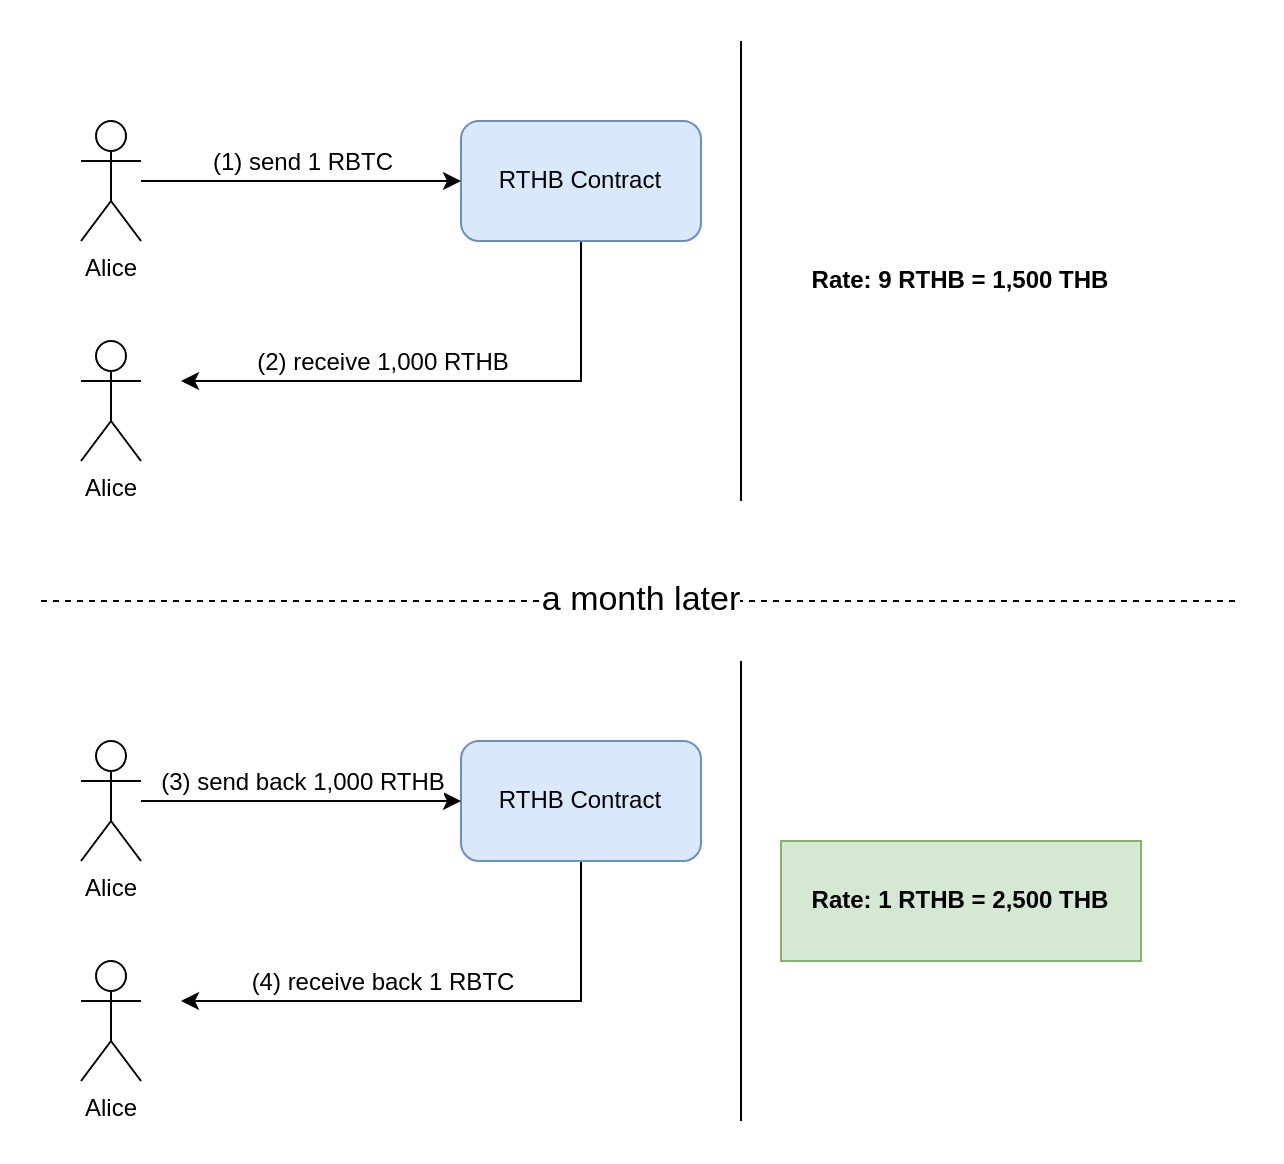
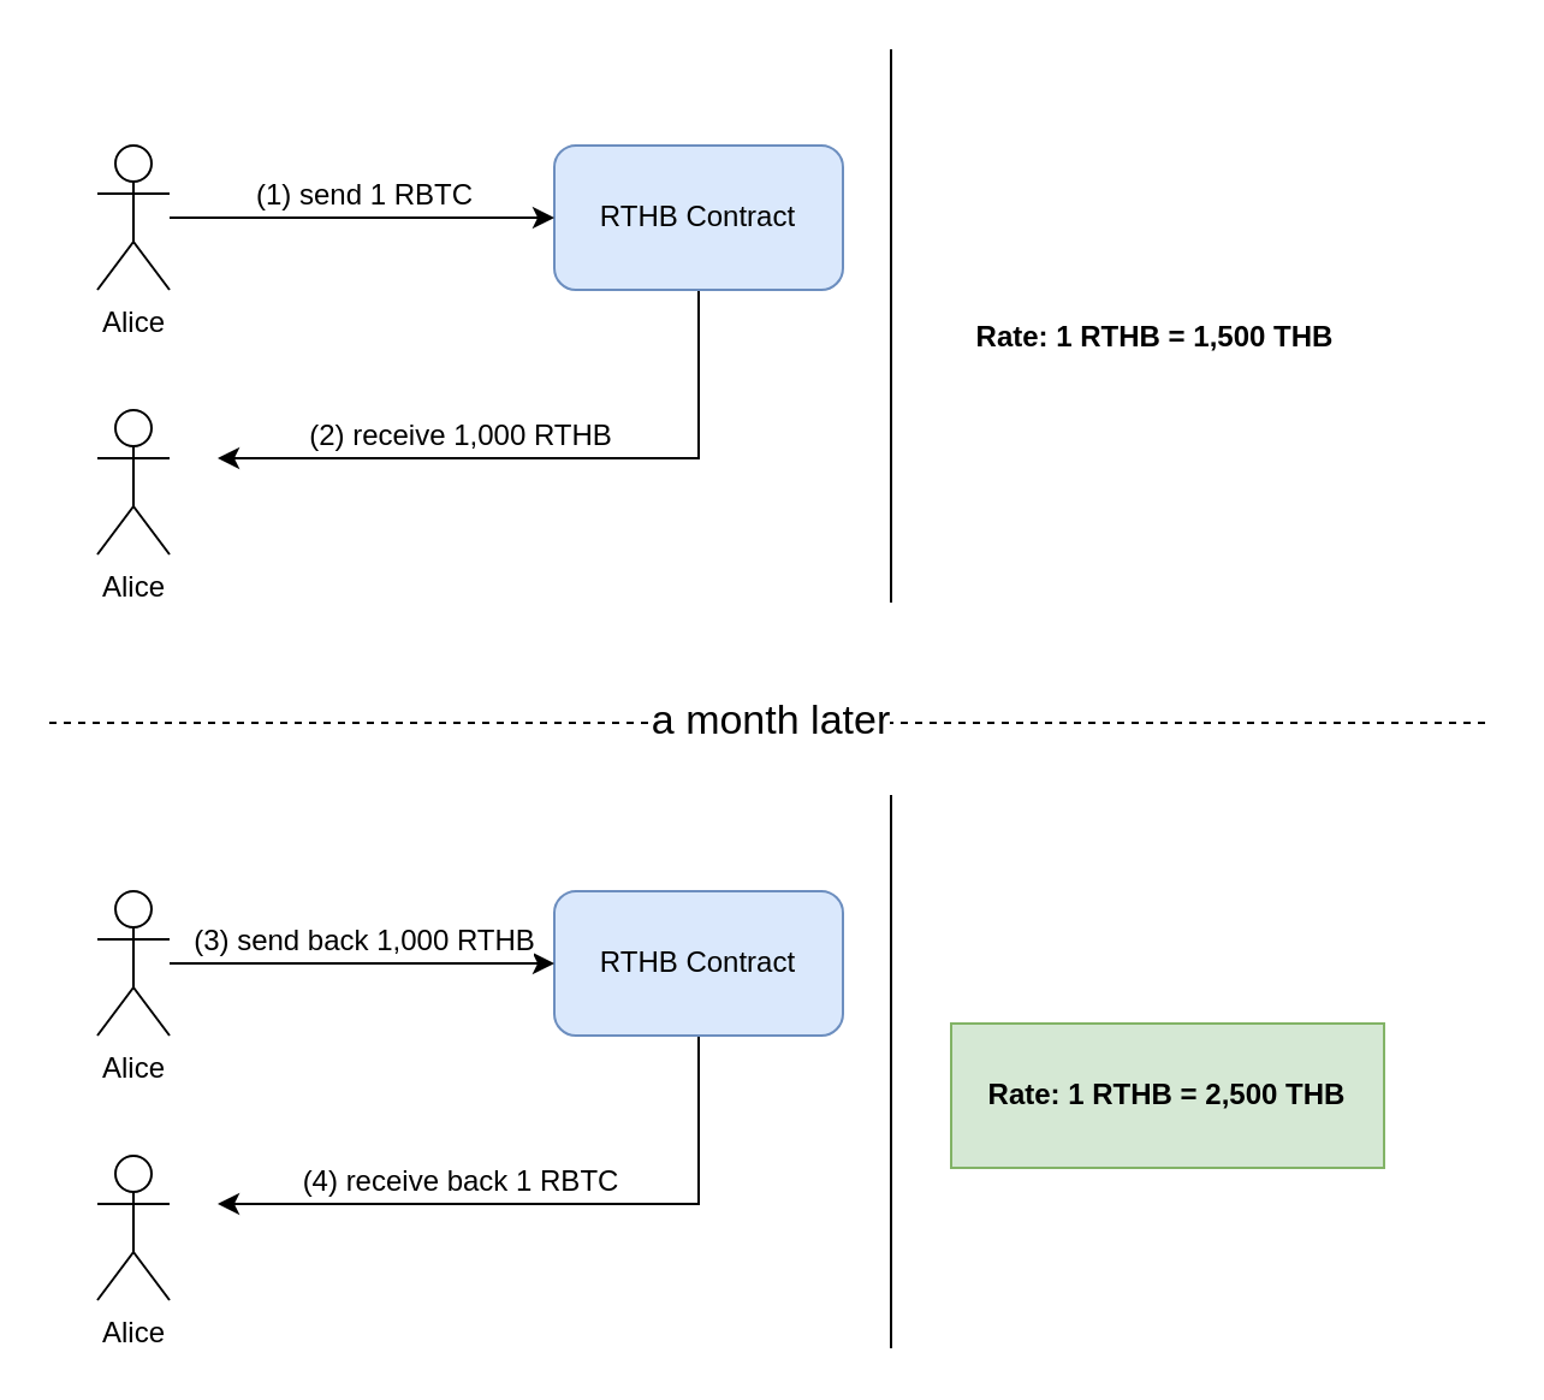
  <mxCell id="0" />
  <mxCell id="1" parent="0" />
  <mxCell id="2" style="edgeStyle=orthogonalEdgeStyle;rounded=0;html=1;jettySize=auto;orthogonalLoop=1;" edge="1" parent="1" source="4"><mxGeometry relative="1" as="geometry"><mxPoint x="90" y="190" as="targetPoint" /><Array as="points"><mxPoint x="290" y="190" /></Array></mxGeometry></mxCell>
  <mxCell id="3" value="(2) receive 1,000 RTHB" style="text;html=1;resizable=0;points=[];align=center;verticalAlign=middle;labelBackgroundColor=#ffffff;" vertex="1" connectable="0" parent="2"><mxGeometry x="0.259" y="1" relative="1" as="geometry"><mxPoint y="-11" as="offset" /></mxGeometry></mxCell>
  <mxCell id="4" value="RTHB Contract" style="rounded=1;whiteSpace=wrap;html=1;fillColor=#dae8fc;strokeColor=#6c8ebf;" vertex="1" parent="1"><mxGeometry x="230" y="60" width="120" height="60" as="geometry" /></mxCell>
  <mxCell id="5" style="edgeStyle=orthogonalEdgeStyle;rounded=0;html=1;entryX=0;entryY=0.5;jettySize=auto;orthogonalLoop=1;" edge="1" parent="1" source="7" target="4"><mxGeometry relative="1" as="geometry" /></mxCell>
  <mxCell id="6" value="(1) send 1 RBTC" style="text;html=1;resizable=0;points=[];align=center;verticalAlign=middle;labelBackgroundColor=#ffffff;" vertex="1" connectable="0" parent="5"><mxGeometry x="-0.025" y="-1" relative="1" as="geometry"><mxPoint x="2" y="-11" as="offset" /></mxGeometry></mxCell>
  <mxCell id="7" value="Alice" style="shape=umlActor;verticalLabelPosition=bottom;labelBackgroundColor=#ffffff;verticalAlign=top;html=1;outlineConnect=0;" vertex="1" parent="1"><mxGeometry x="40" y="60" width="30" height="60" as="geometry" /></mxCell>
  <mxCell id="8" value="" style="endArrow=none;html=1;" edge="1" parent="1"><mxGeometry width="50" height="50" relative="1" as="geometry"><mxPoint x="370" y="250" as="sourcePoint" /><mxPoint x="370" y="20" as="targetPoint" /></mxGeometry></mxCell>
- <mxCell id="9" value="Rate: 9 RTHB = 1,500 THB" style="text;html=1;strokeColor=none;fillColor=none;align=center;verticalAlign=middle;whiteSpace=wrap;rounded=0;fontStyle=1" vertex="1" parent="1"><mxGeometry x="390" y="110" width="180" height="60" as="geometry" /></mxCell>
+ <mxCell id="9" value="Rate: 1 RTHB = 1,500 THB" style="text;html=1;strokeColor=none;fillColor=none;align=center;verticalAlign=middle;whiteSpace=wrap;rounded=0;fontStyle=1" vertex="1" parent="1"><mxGeometry x="390" y="110" width="180" height="60" as="geometry" /></mxCell>
  <mxCell id="10" value="Alice" style="shape=umlActor;verticalLabelPosition=bottom;labelBackgroundColor=#ffffff;verticalAlign=top;html=1;outlineConnect=0;" vertex="1" parent="1"><mxGeometry x="40" y="170" width="30" height="60" as="geometry" /></mxCell>
  <mxCell id="11" style="edgeStyle=orthogonalEdgeStyle;rounded=0;html=1;jettySize=auto;orthogonalLoop=1;" edge="1" source="13" parent="1"><mxGeometry relative="1" as="geometry"><mxPoint x="90" y="500" as="targetPoint" /><Array as="points"><mxPoint x="290" y="500" /></Array></mxGeometry></mxCell>
  <mxCell id="12" value="(4) receive back 1 RBTC" style="text;html=1;resizable=0;points=[];align=center;verticalAlign=middle;labelBackgroundColor=#ffffff;" vertex="1" connectable="0" parent="11"><mxGeometry x="0.259" y="1" relative="1" as="geometry"><mxPoint y="-11" as="offset" /></mxGeometry></mxCell>
  <mxCell id="13" value="RTHB Contract" style="rounded=1;whiteSpace=wrap;html=1;fillColor=#dae8fc;strokeColor=#6c8ebf;" vertex="1" parent="1"><mxGeometry x="230" y="370" width="120" height="60" as="geometry" /></mxCell>
  <mxCell id="14" style="edgeStyle=orthogonalEdgeStyle;rounded=0;html=1;entryX=0;entryY=0.5;jettySize=auto;orthogonalLoop=1;" edge="1" source="16" target="13" parent="1"><mxGeometry relative="1" as="geometry" /></mxCell>
  <mxCell id="15" value="(3) send back 1,000 RTHB" style="text;html=1;resizable=0;points=[];align=center;verticalAlign=middle;labelBackgroundColor=#ffffff;" vertex="1" connectable="0" parent="14"><mxGeometry x="-0.025" y="-1" relative="1" as="geometry"><mxPoint x="2" y="-11" as="offset" /></mxGeometry></mxCell>
  <mxCell id="16" value="Alice" style="shape=umlActor;verticalLabelPosition=bottom;labelBackgroundColor=#ffffff;verticalAlign=top;html=1;outlineConnect=0;" vertex="1" parent="1"><mxGeometry x="40" y="370" width="30" height="60" as="geometry" /></mxCell>
  <mxCell id="17" value="" style="endArrow=none;html=1;" edge="1" parent="1"><mxGeometry width="50" height="50" relative="1" as="geometry"><mxPoint x="370" y="560" as="sourcePoint" /><mxPoint x="370" y="330" as="targetPoint" /></mxGeometry></mxCell>
- <mxCell id="18" value="Rate: 1 RTHB = 2,500 THB" style="text;html=1;strokeColor=#82b366;fillColor=#d5e8d4;align=center;verticalAlign=middle;whiteSpace=wrap;rounded=0;fontStyle=1" vertex="1" parent="1"><mxGeometry x="390" y="420" width="180" height="60" as="geometry" /></mxCell>
+ <mxCell id="18" value="Rate: 1 RTHB = 2,500 THB" style="text;html=1;strokeColor=#82b366;fillColor=#d5e8d4;align=center;verticalAlign=middle;whiteSpace=wrap;rounded=0;fontStyle=1" vertex="1" parent="1"><mxGeometry x="395" y="425" width="180" height="60" as="geometry" /></mxCell>
  <mxCell id="19" value="Alice" style="shape=umlActor;verticalLabelPosition=bottom;labelBackgroundColor=#ffffff;verticalAlign=top;html=1;outlineConnect=0;" vertex="1" parent="1"><mxGeometry x="40" y="480" width="30" height="60" as="geometry" /></mxCell>
  <mxCell id="20" value="&lt;font color=&quot;#000000&quot; style=&quot;font-size: 17px&quot;&gt;a month later&lt;/font&gt;" style="endArrow=none;dashed=1;html=1;fontColor=#FFFFFF;" edge="1" parent="1"><mxGeometry width="50" height="50" relative="1" as="geometry"><mxPoint x="20" y="300" as="sourcePoint" /><mxPoint x="620" y="300" as="targetPoint" /></mxGeometry></mxCell>
